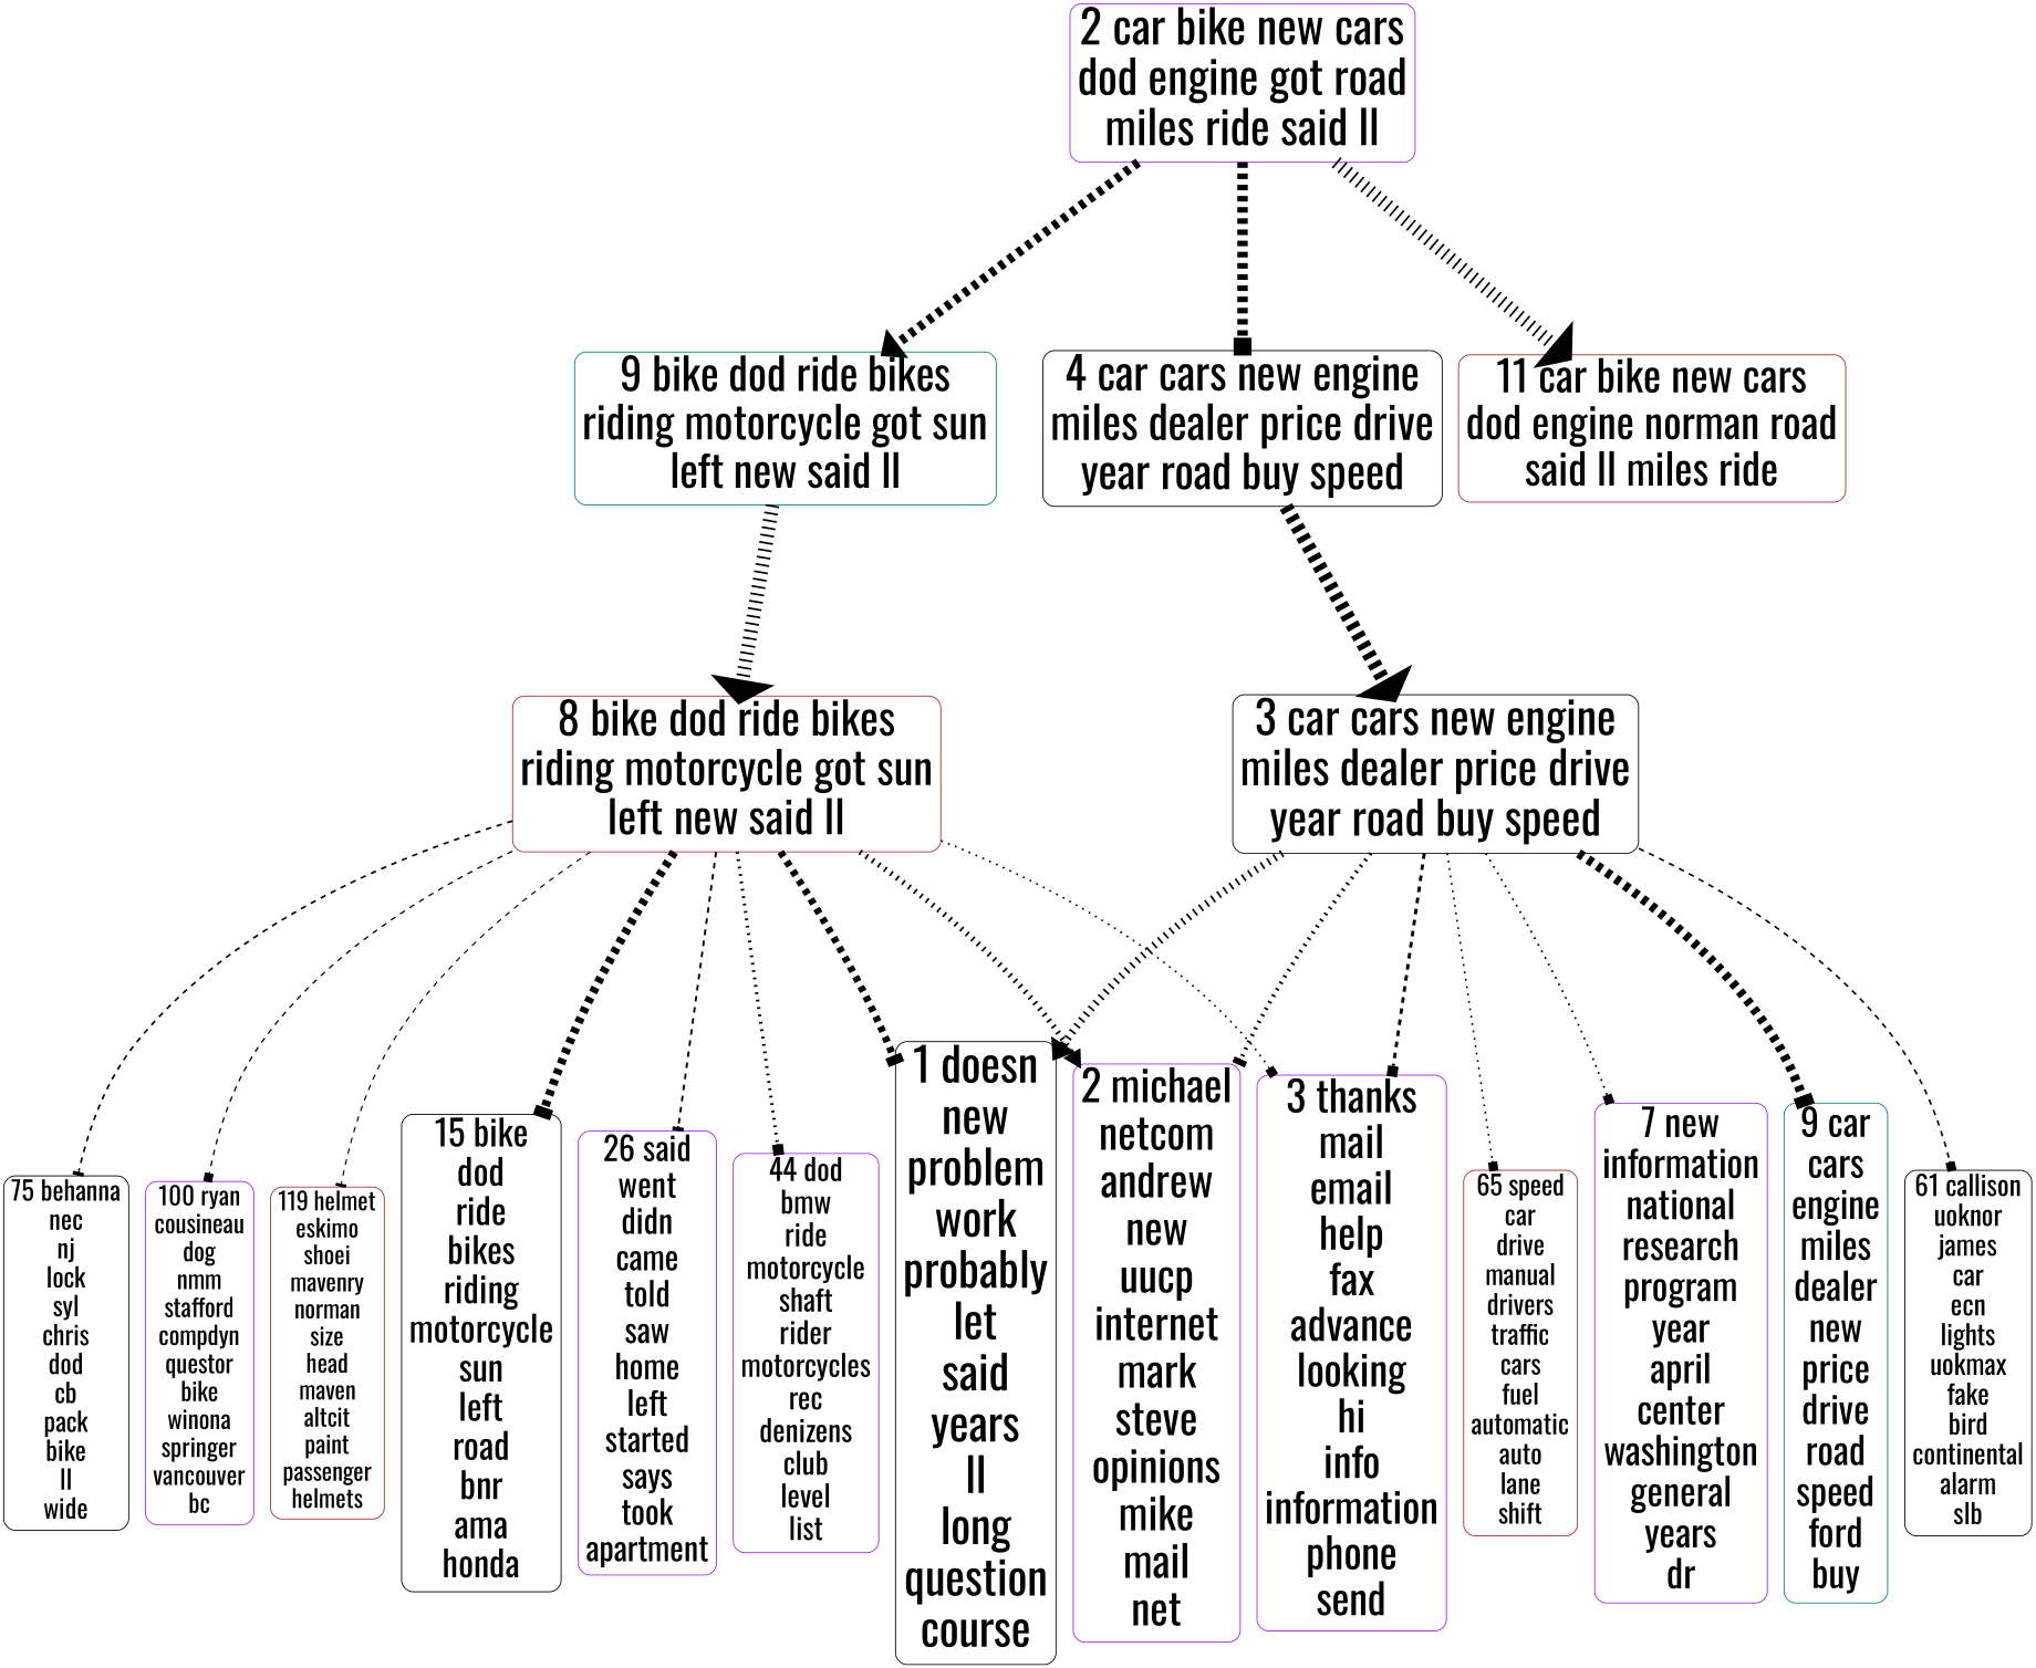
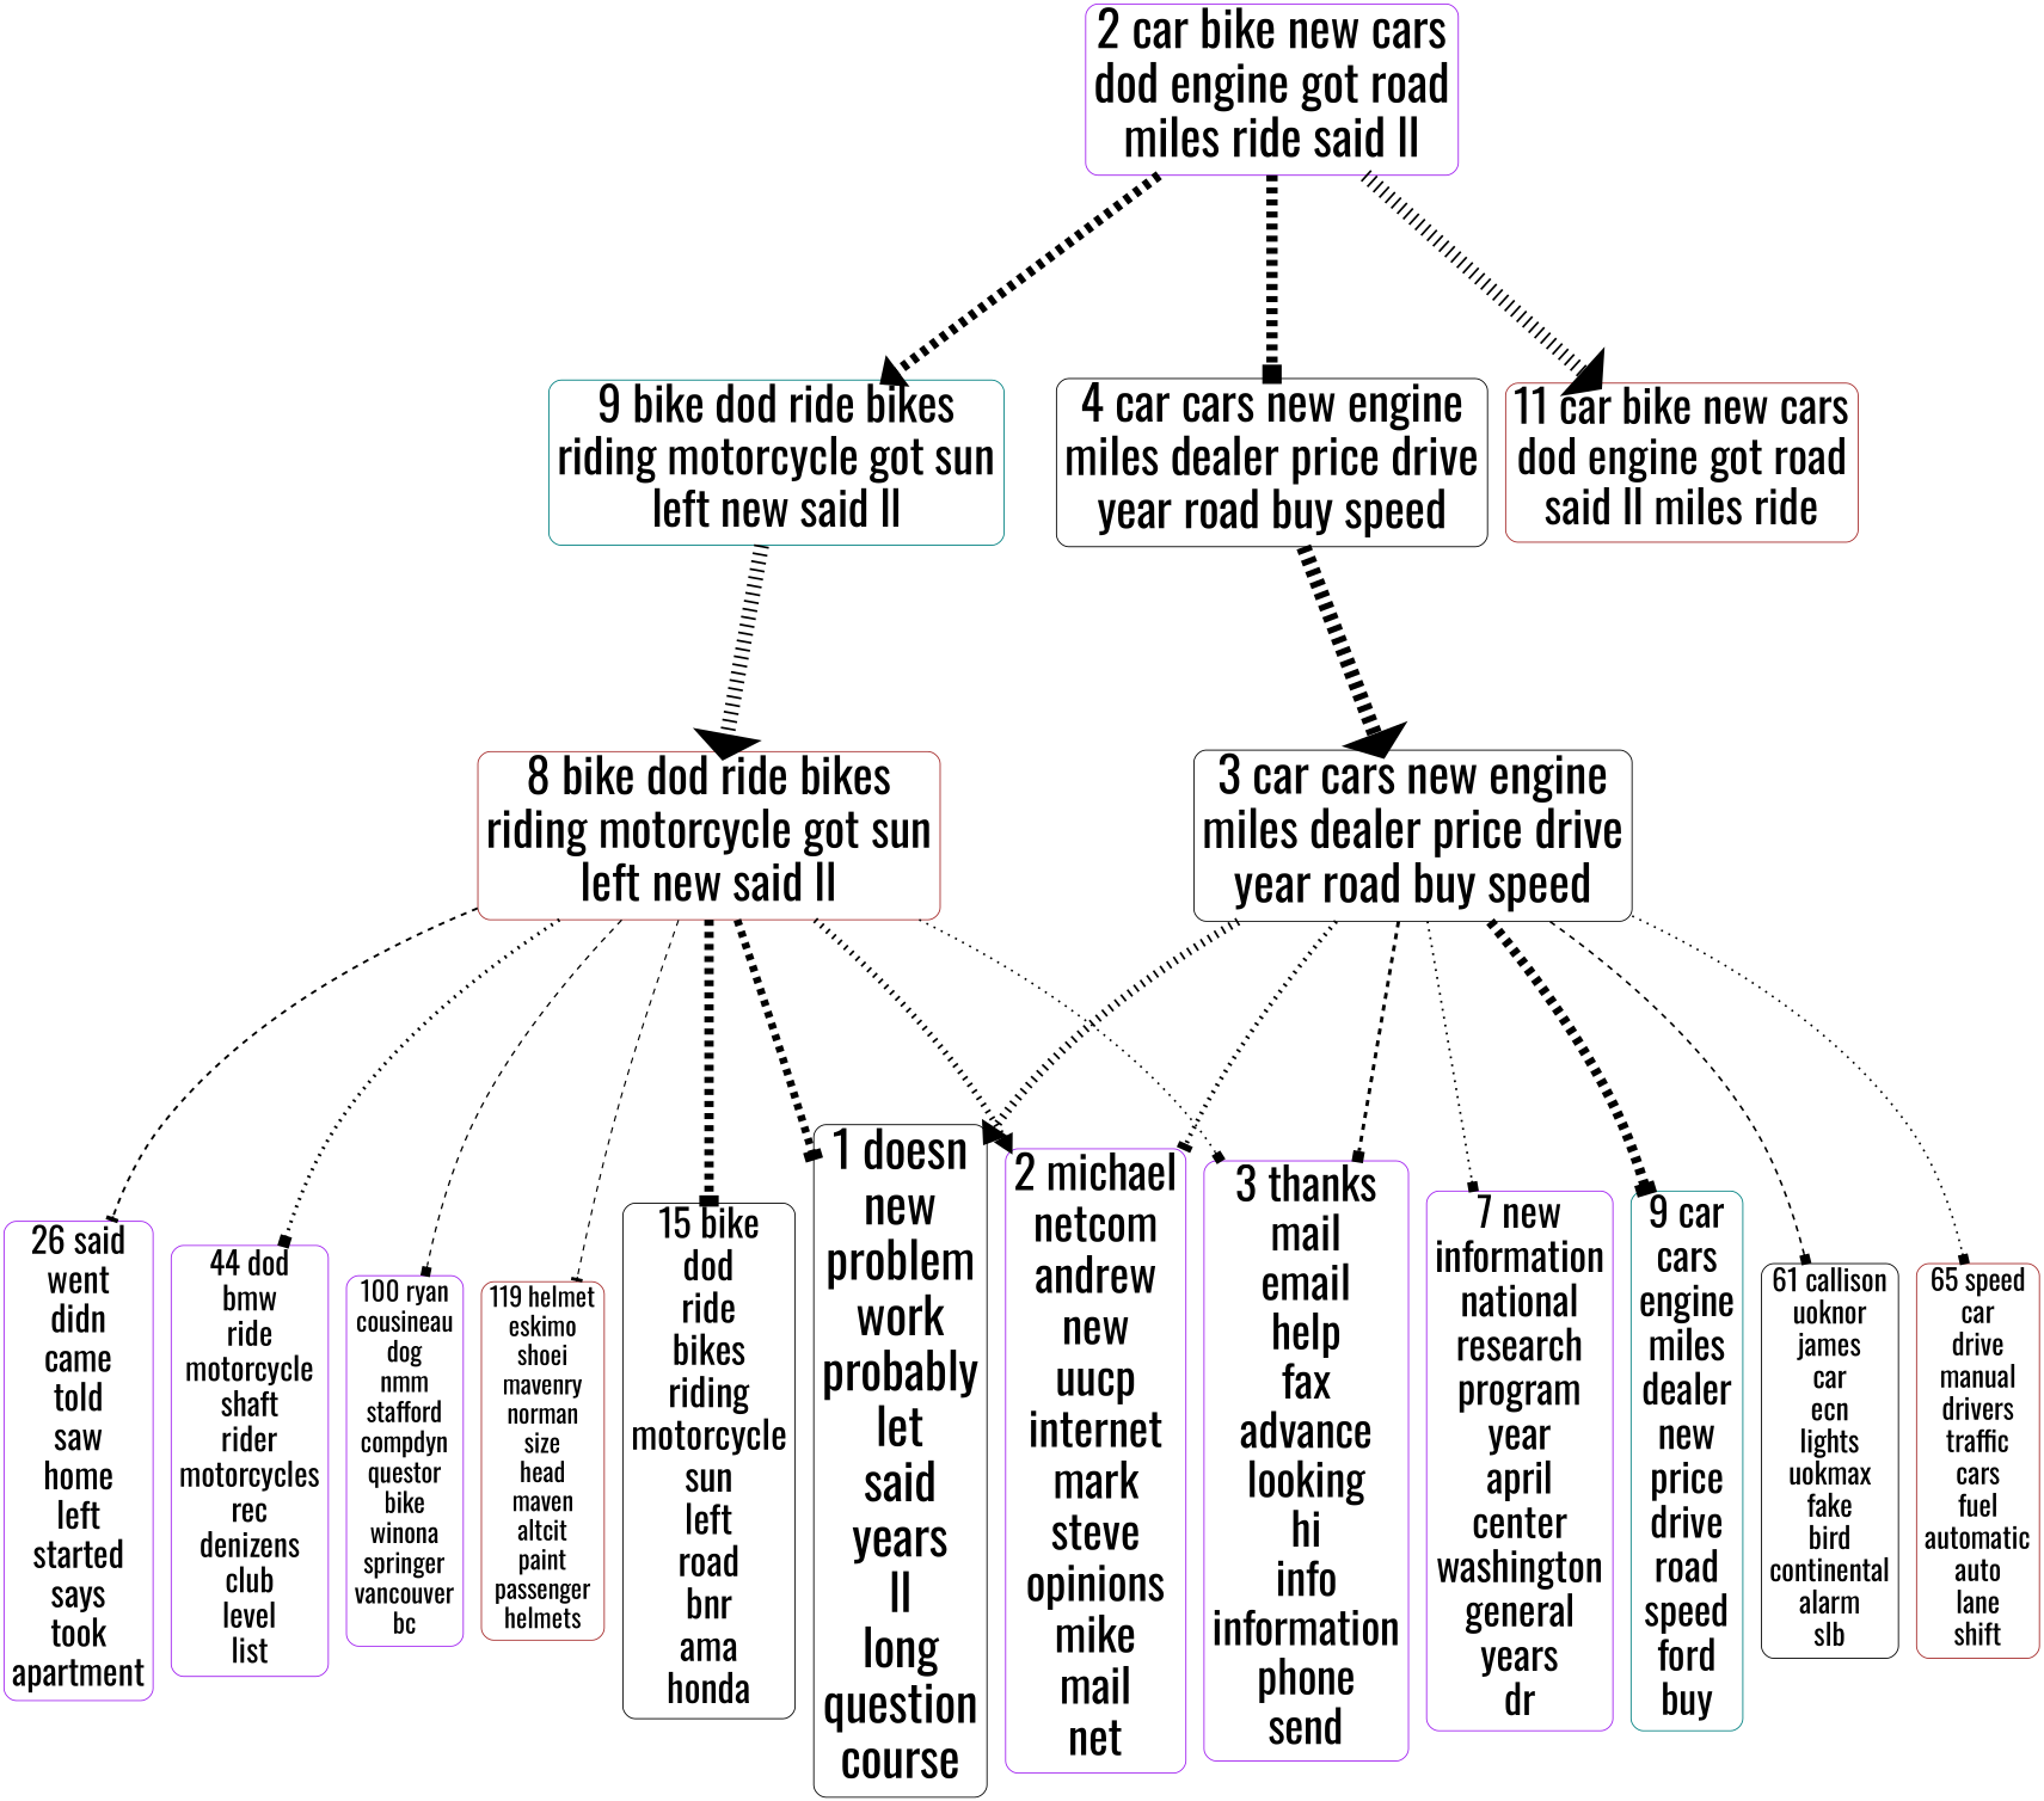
  digraph {
    fontname=Oswald
    ranksep=2.8
    node [color=purple fontname=Oswald rank=3 shape=box style=rounded]
    edge [arrowhead=box dir=forward fontname=Oswald style=dashed]
    n1 [color=black fontsize=50 label="1 doesn\nnew\nproblem\nwork\nprobably\nlet\nsaid\nyears\nll\nlong\nquestion\ncourse"]
    n2 [fontsize=46.1741 label="2 michael\nnetcom\nandrew\nnew\nuucp\ninternet\nmark\nsteve\nopinions\nmike\nmail\nnet"]
    n3 [fontsize=44.9965 label="3 thanks\nmail\nemail\nhelp\nfax\nadvance\nlooking\nhi\ninfo\ninformation\nphone\nsend"]
    n4 [fontsize=40.4508 label="7 new\ninformation\nnational\nresearch\nprogram\nyear\napril\ncenter\nwashington\ngeneral\nyears\ndr"]
    n5 [color=teal fontsize=40.0639 label="9 car\ncars\nengine\nmiles\ndealer\nnew\nprice\ndrive\nroad\nspeed\nford\nbuy"]
    n6 [color=black fontsize=29.4344 label="61 callison\nuoknor\njames\ncar\necn\nlights\nuokmax\nfake\nbird\ncontinental\nalarm\nslb"]
    n7 [color=brown fontsize=28.8508 label="65 speed\ncar\ndrive\nmanual\ndrivers\ntraffic\ncars\nfuel\nautomatic\nauto\nlane\nshift"]
    n8 [color=black fontsize=38.2102 label="15 bike\ndod\nride\nbikes\nriding\nmotorcycle\nsun\nleft\nroad\nbnr\nama\nhonda"]
    n9 [fontsize=35.2628 label="26 said\nwent\ndidn\ncame\ntold\nsaw\nhome\nleft\nstarted\nsays\ntook\napartment"]
    n10 [fontsize=31.7562 label="44 dod\nbmw\nride\nmotorcycle\nshaft\nrider\nmotorcycles\nrec\ndenizens\nclub\nlevel\nlist"]
-   n11 [color=black fontsize=28.2286 label="75 behanna\nnec\nnj\nlock\nsyl\nchris\ndod\ncb\npack\nbike\nll\nwide"]
    n12 [fontsize=26.8906 label="100 ryan\ncousineau\ndog\nnmm\nstafford\ncompdyn\nquestor\nbike\nwinona\nspringer\nvancouver\nbc"]
    n13 [color=brown fontsize=26.1342 label="119 helmet\neskimo\nshoei\nmavenry\nnorman\nsize\nhead\nmaven\naltcit\npaint\npassenger\nhelmets"]
    n14 [color=black fontsize=49.0955 label="3 car cars new engine\nmiles dealer price drive\nyear road buy speed" rank=2]
    n15 [color=brown fontsize=47.8012 label="8 bike dod ride bikes\nriding motorcycle got sun\nleft new said ll" rank=2]
    n16 [color=black fontsize=48.3403 label="4 car cars new engine\nmiles dealer price drive\nyear road buy speed"]
    n17 [color=teal fontsize=47.1522 label="9 bike dod ride bikes\nriding motorcycle got sun\nleft new said ll"]
    n18 [fontsize=49.5216 label="2 car bike new cars\ndod engine got road\nmiles ride said ll" rank=4]
-   n19 [color=brown fontsize=45.4491 label="11 car bike new cars\ndod engine norman road\nsaid ll miles ride" rank=5]
+   n19 [color=brown fontsize=45.4491 label="11 car bike new cars\ndod engine got road\nsaid ll miles ride" rank=5]
    subgraph sub_1 {
      rank=same
      n1
      n2
      n3
      n4
      n5
      n6
      n7
      n8
      n9
      n10
-     n11
      n12
      n13
    }
    subgraph sub_2 {
      rank=same
      n14
      n15
    }
    subgraph sub_3 {
      rank=same
      n16
      n17
    }
    subgraph sub_4 {
      rank=same
      n18
    }
    subgraph sub_5 {
      rank=same
      n19
    }
    n14 -> n1 [arrowhead=normal penwidth=8.3258 style=dotted]
    n14 -> n2 [arrowhead=tee penwidth=4.5911 style=dotted]
    n14 -> n3 [penwidth=3.3888]
    n14 -> n4 [penwidth=2.0837 style=dotted]
    n14 -> n5 [arrowhead=tee penwidth=9.9887]
    n14 -> n6 [penwidth=1.8797]
    n14 -> n7 [penwidth=1.9152 style=dotted]
    n15 -> n1 [arrowhead=tee penwidth=7.7633]
    n15 -> n2 [arrowhead=normal penwidth=6.1802 style=dotted]
    n15 -> n3 [penwidth=1.9109 style=dotted]
    n15 -> n8 [arrowhead=tee penwidth=9.2449]
    n15 -> n9 [arrowhead=tee penwidth=2.1836]
    n15 -> n10 [penwidth=3.6203 style=dotted]
-   n15 -> n11 [arrowhead=tee penwidth=1.959]
    n15 -> n12 [penwidth=1.5081]
    n15 -> n13 [arrowhead=tee penwidth=1.3241]
    n16 -> n14 [arrowhead=normal penwidth=14.9536]
    n17 -> n15 [arrowhead=normal penwidth=14.8659 style=dotted]
    n18 -> n16 [penwidth=11.1773]
    n18 -> n17 [arrowhead=normal penwidth=9.9568]
    n18 -> n19 [arrowhead=normal penwidth=14.3684 style=dotted]
  }
